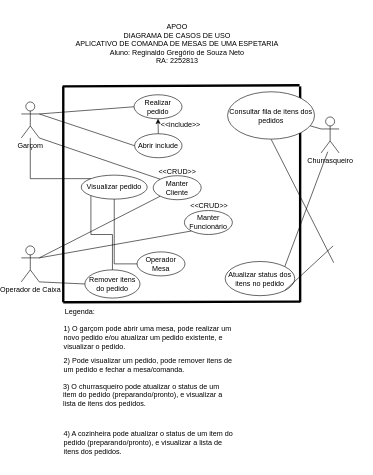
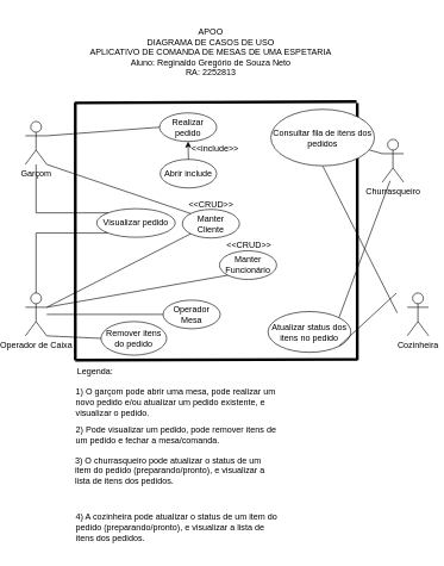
  <mxCell id="0" />
  <mxCell id="1" parent="0" />
  <mxCell id="2" value="Garçom" style="shape=umlActor;verticalLabelPosition=bottom;verticalAlign=top;html=1;outlineConnect=0;" parent="1" vertex="1"><mxGeometry x="20" y="169" width="30" height="60" as="geometry" /></mxCell>
  <mxCell id="3" value="Operador de Caixa" style="shape=umlActor;verticalLabelPosition=bottom;verticalAlign=top;html=1;outlineConnect=0;" parent="1" vertex="1"><mxGeometry x="20" y="409" width="30" height="60" as="geometry" /></mxCell>
  <mxCell id="4" value="Churrasqueiro" style="shape=umlActor;verticalLabelPosition=bottom;verticalAlign=top;html=1;outlineConnect=0;" parent="1" vertex="1"><mxGeometry x="520" y="194" width="30" height="60" as="geometry" /></mxCell>
+ <mxCell id="5" value="Cozinheira" style="shape=umlActor;verticalLabelPosition=bottom;verticalAlign=top;html=1;outlineConnect=0;" parent="1" vertex="1"><mxGeometry x="555" y="409" width="30" height="60" as="geometry" /></mxCell>
  <mxCell id="6" value="" style="endArrow=none;html=1;rounded=0;strokeWidth=4;" parent="1" edge="1"><mxGeometry width="50" height="50" relative="1" as="geometry"><mxPoint x="90" y="503" as="sourcePoint" /><mxPoint x="90" y="143" as="targetPoint" /></mxGeometry></mxCell>
  <mxCell id="7" value="" style="endArrow=none;html=1;rounded=0;strokeWidth=4;" parent="1" edge="1"><mxGeometry width="50" height="50" relative="1" as="geometry"><mxPoint x="485" y="503" as="sourcePoint" /><mxPoint x="485" y="143" as="targetPoint" /></mxGeometry></mxCell>
  <mxCell id="8" value="" style="endArrow=none;html=1;rounded=0;strokeWidth=4;" parent="1" edge="1"><mxGeometry width="50" height="50" relative="1" as="geometry"><mxPoint x="90" y="503" as="sourcePoint" /><mxPoint x="485" y="502" as="targetPoint" /></mxGeometry></mxCell>
- <mxCell id="9" style="edgeStyle=orthogonalEdgeStyle;rounded=0;orthogonalLoop=1;jettySize=auto;html=1;exitX=0;exitY=0.5;exitDx=0;exitDy=0;endArrow=none;endFill=0;" parent="1" source="10" target="13" edge="1"><mxGeometry relative="1" as="geometry" /></mxCell>
+ <mxCell id="9" style="edgeStyle=orthogonalEdgeStyle;rounded=0;orthogonalLoop=1;jettySize=auto;html=1;exitX=0;exitY=0.5;exitDx=0;exitDy=0;endArrow=none;endFill=0;" parent="1" source="10" target="3" edge="1"><mxGeometry relative="1" as="geometry" /></mxCell>
  <mxCell id="10" value="Operador Mesa" style="ellipse;whiteSpace=wrap;html=1;" parent="1" vertex="1"><mxGeometry x="213" y="419" width="80" height="40" as="geometry" /></mxCell>
  <mxCell id="11" style="edgeStyle=orthogonalEdgeStyle;rounded=0;orthogonalLoop=1;jettySize=auto;html=1;exitX=0;exitY=0;exitDx=0;exitDy=0;endArrow=none;endFill=0;" parent="1" source="13" target="2" edge="1"><mxGeometry relative="1" as="geometry" /></mxCell>
- <mxCell id="12" style="edgeStyle=orthogonalEdgeStyle;rounded=0;orthogonalLoop=1;jettySize=auto;html=1;exitX=0;exitY=1;exitDx=0;exitDy=0;endArrow=none;endFill=0;" parent="1" source="13" target="21" edge="1"><mxGeometry relative="1" as="geometry" /></mxCell>
+ <mxCell id="12" style="edgeStyle=orthogonalEdgeStyle;rounded=0;orthogonalLoop=1;jettySize=auto;html=1;exitX=0;exitY=1;exitDx=0;exitDy=0;entryX=0.5;entryY=0;entryDx=0;entryDy=0;entryPerimeter=0;endArrow=none;endFill=0;" parent="1" source="13" target="3" edge="1"><mxGeometry relative="1" as="geometry" /></mxCell>
  <mxCell id="13" value="Visualizar pedido" style="ellipse;whiteSpace=wrap;html=1;" parent="1" vertex="1"><mxGeometry x="120" y="291" width="110" height="40" as="geometry" /></mxCell>
  <mxCell id="14" value="Realizar pedido" style="ellipse;whiteSpace=wrap;html=1;" parent="1" vertex="1"><mxGeometry x="208" y="157" width="80" height="40" as="geometry" /></mxCell>
  <mxCell id="15" value="Abrir include" style="ellipse;whiteSpace=wrap;html=1;" parent="1" vertex="1"><mxGeometry x="209" y="222" width="79" height="40" as="geometry" /></mxCell>
  <mxCell id="16" value="Atualizar status dos itens no pedido" style="ellipse;whiteSpace=wrap;html=1;" parent="1" vertex="1"><mxGeometry x="360" y="435" width="116" height="57" as="geometry" /></mxCell>
  <mxCell id="17" value="" style="endArrow=none;html=1;rounded=0;strokeWidth=1;entryX=0.5;entryY=1;entryDx=0;entryDy=0;" parent="1" target="30" edge="1"><mxGeometry width="50" height="50" relative="1" as="geometry"><mxPoint x="541" y="437" as="sourcePoint" /><mxPoint x="393" y="366" as="targetPoint" /></mxGeometry></mxCell>
  <mxCell id="18" value="" style="endArrow=none;html=1;rounded=0;strokeWidth=1;exitX=1;exitY=0;exitDx=0;exitDy=0;" parent="1" source="16" edge="1"><mxGeometry width="50" height="50" relative="1" as="geometry"><mxPoint x="491" y="339" as="sourcePoint" /><mxPoint x="531" y="252" as="targetPoint" /></mxGeometry></mxCell>
  <mxCell id="19" value="" style="endArrow=none;html=1;rounded=0;strokeWidth=1;exitX=1;exitY=1;exitDx=0;exitDy=0;" parent="1" source="16" edge="1"><mxGeometry width="50" height="50" relative="1" as="geometry"><mxPoint x="538" y="368" as="sourcePoint" /><mxPoint x="540" y="409" as="targetPoint" /></mxGeometry></mxCell>
  <mxCell id="20" value="" style="endArrow=classic;html=1;rounded=0;strokeWidth=1;exitX=0.5;exitY=0;exitDx=0;exitDy=0;entryX=0.5;entryY=1;entryDx=0;entryDy=0;" parent="1" source="15" target="14" edge="1"><mxGeometry width="50" height="50" relative="1" as="geometry"><mxPoint x="249" y="291" as="sourcePoint" /><mxPoint x="299" y="241" as="targetPoint" /></mxGeometry></mxCell>
  <mxCell id="21" value="Remover itens do pedido" style="ellipse;whiteSpace=wrap;html=1;" parent="1" vertex="1"><mxGeometry x="126" y="449" width="92" height="47" as="geometry" /></mxCell>
  <mxCell id="22" value="" style="endArrow=none;html=1;rounded=0;strokeWidth=1;entryX=0;entryY=0.5;entryDx=0;entryDy=0;exitX=1;exitY=1;exitDx=0;exitDy=0;exitPerimeter=0;" parent="1" source="3" target="21" edge="1"><mxGeometry width="50" height="50" relative="1" as="geometry"><mxPoint x="53" y="422" as="sourcePoint" /><mxPoint x="103" y="372" as="targetPoint" /></mxGeometry></mxCell>
  <mxCell id="23" value="APOO&lt;br&gt;DIAGRAMA DE CASOS DE USO&lt;br&gt;APLICATIVO DE COMANDA DE MESAS DE UMA ESPETARIA&lt;br&gt;Aluno: Reginaldo Gregório de Souza Neto&lt;br&gt;RA: 2252813" style="text;html=1;strokeColor=none;fillColor=none;align=center;verticalAlign=middle;whiteSpace=wrap;rounded=0;" parent="1" vertex="1"><mxGeometry x="40" y="20" width="480" height="104" as="geometry" /></mxCell>
  <mxCell id="24" value="Legenda:&lt;br&gt;" style="text;html=1;strokeColor=none;fillColor=none;align=center;verticalAlign=middle;whiteSpace=wrap;rounded=0;" parent="1" vertex="1"><mxGeometry x="88" y="504" width="60" height="30" as="geometry" /></mxCell>
  <mxCell id="25" value="1) O garçom pode abrir uma mesa, pode realizar um novo pedido e/ou atualizar um pedido existente, e visualizar o pedido.&amp;nbsp;" style="text;html=1;strokeColor=none;fillColor=none;align=left;verticalAlign=middle;whiteSpace=wrap;rounded=0;fontStyle=0" parent="1" vertex="1"><mxGeometry x="89" y="529" width="285" height="65" as="geometry" /></mxCell>
  <mxCell id="26" value="2) Pode visualizar um pedido, pode remover itens de um pedido e fechar a mesa/comanda." style="text;html=1;strokeColor=none;fillColor=none;align=left;verticalAlign=middle;whiteSpace=wrap;rounded=0;fontStyle=0" parent="1" vertex="1"><mxGeometry x="89" y="574" width="285" height="65" as="geometry" /></mxCell>
  <mxCell id="27" value="" style="endArrow=none;html=1;rounded=0;strokeWidth=4;" parent="1" edge="1"><mxGeometry width="50" height="50" relative="1" as="geometry"><mxPoint x="89" y="143" as="sourcePoint" /><mxPoint x="484" y="141" as="targetPoint" /></mxGeometry></mxCell>
  <mxCell id="28" value="3) O churrasqueiro pode atualizar o status de um item do pedido (preparando/pronto), e visualizar a lista de itens dos pedidos." style="text;html=1;strokeColor=none;fillColor=none;align=left;verticalAlign=middle;whiteSpace=wrap;rounded=0;fontStyle=0" parent="1" vertex="1"><mxGeometry x="88" y="625" width="285" height="65" as="geometry" /></mxCell>
  <mxCell id="29" value="&amp;lt;&amp;lt;include&amp;gt;&amp;gt;" style="text;html=1;strokeColor=none;fillColor=none;align=center;verticalAlign=middle;whiteSpace=wrap;rounded=0;" parent="1" vertex="1"><mxGeometry x="256" y="193" width="60" height="30" as="geometry" /></mxCell>
  <mxCell id="30" value="Consultar fila de itens dos pedidos" style="ellipse;whiteSpace=wrap;html=1;" parent="1" vertex="1"><mxGeometry x="364" y="152" width="145" height="79" as="geometry" /></mxCell>
  <mxCell id="31" value="" style="endArrow=none;html=1;rounded=0;entryX=0;entryY=0.333;entryDx=0;entryDy=0;entryPerimeter=0;" parent="1" source="30" target="4" edge="1"><mxGeometry width="50" height="50" relative="1" as="geometry"><mxPoint x="422" y="247" as="sourcePoint" /><mxPoint x="472" y="197" as="targetPoint" /></mxGeometry></mxCell>
  <mxCell id="32" value="4) A cozinheira pode atualizar o status de um item do pedido (preparando/pronto), e visualizar a lista de itens dos pedidos." style="text;html=1;strokeColor=none;fillColor=none;align=left;verticalAlign=middle;whiteSpace=wrap;rounded=0;fontStyle=0" parent="1" vertex="1"><mxGeometry x="89" y="704" width="285" height="65" as="geometry" /></mxCell>
  <mxCell id="33" value="Manter Cliente" style="ellipse;whiteSpace=wrap;html=1;" parent="1" vertex="1"><mxGeometry x="240" y="292" width="80" height="40" as="geometry" /></mxCell>
  <mxCell id="34" value="Manter Funcionário" style="ellipse;whiteSpace=wrap;html=1;" parent="1" vertex="1"><mxGeometry x="292" y="350" width="80" height="40" as="geometry" /></mxCell>
  <mxCell id="35" value="" style="endArrow=none;html=1;rounded=0;entryX=0;entryY=1;entryDx=0;entryDy=0;exitX=1;exitY=0.333;exitDx=0;exitDy=0;exitPerimeter=0;" parent="1" source="3" target="34" edge="1"><mxGeometry width="50" height="50" relative="1" as="geometry"><mxPoint x="234" y="427" as="sourcePoint" /><mxPoint x="284" y="377" as="targetPoint" /></mxGeometry></mxCell>
  <mxCell id="36" value="" style="endArrow=none;html=1;rounded=0;exitX=1;exitY=0.333;exitDx=0;exitDy=0;exitPerimeter=0;entryX=0;entryY=1;entryDx=0;entryDy=0;" parent="1" source="3" target="33" edge="1"><mxGeometry width="50" height="50" relative="1" as="geometry"><mxPoint x="142" y="392" as="sourcePoint" /><mxPoint x="192" y="342" as="targetPoint" /></mxGeometry></mxCell>
  <mxCell id="37" value="" style="endArrow=none;html=1;rounded=0;exitX=1;exitY=1;exitDx=0;exitDy=0;exitPerimeter=0;entryX=0;entryY=0;entryDx=0;entryDy=0;" parent="1" source="2" target="33" edge="1"><mxGeometry width="50" height="50" relative="1" as="geometry"><mxPoint x="172" y="320" as="sourcePoint" /><mxPoint x="222" y="270" as="targetPoint" /></mxGeometry></mxCell>
- <mxCell id="38" value="" style="endArrow=none;html=1;rounded=0;exitX=1;exitY=0.333;exitDx=0;exitDy=0;exitPerimeter=0;entryX=0;entryY=0.5;entryDx=0;entryDy=0;" parent="1" source="2" target="15" edge="1"><mxGeometry width="50" height="50" relative="1" as="geometry"><mxPoint x="130" y="246" as="sourcePoint" /><mxPoint x="180" y="196" as="targetPoint" /></mxGeometry></mxCell>
  <mxCell id="39" value="" style="endArrow=none;html=1;rounded=0;exitX=1;exitY=0.333;exitDx=0;exitDy=0;exitPerimeter=0;entryX=0;entryY=0.5;entryDx=0;entryDy=0;" parent="1" source="2" target="14" edge="1"><mxGeometry width="50" height="50" relative="1" as="geometry"><mxPoint x="115" y="229" as="sourcePoint" /><mxPoint x="165" y="179" as="targetPoint" /></mxGeometry></mxCell>
  <mxCell id="40" value="&amp;lt;&amp;lt;CRUD&amp;gt;&amp;gt;" style="text;html=1;align=center;verticalAlign=middle;resizable=0;points=[];autosize=1;strokeColor=none;fillColor=none;" parent="1" vertex="1"><mxGeometry x="243" y="275" width="74" height="19" as="geometry" /></mxCell>
  <mxCell id="41" value="&amp;lt;&amp;lt;CRUD&amp;gt;&amp;gt;" style="text;html=1;align=center;verticalAlign=middle;resizable=0;points=[];autosize=1;strokeColor=none;fillColor=none;" parent="1" vertex="1"><mxGeometry x="296" y="333" width="74" height="19" as="geometry" /></mxCell>
